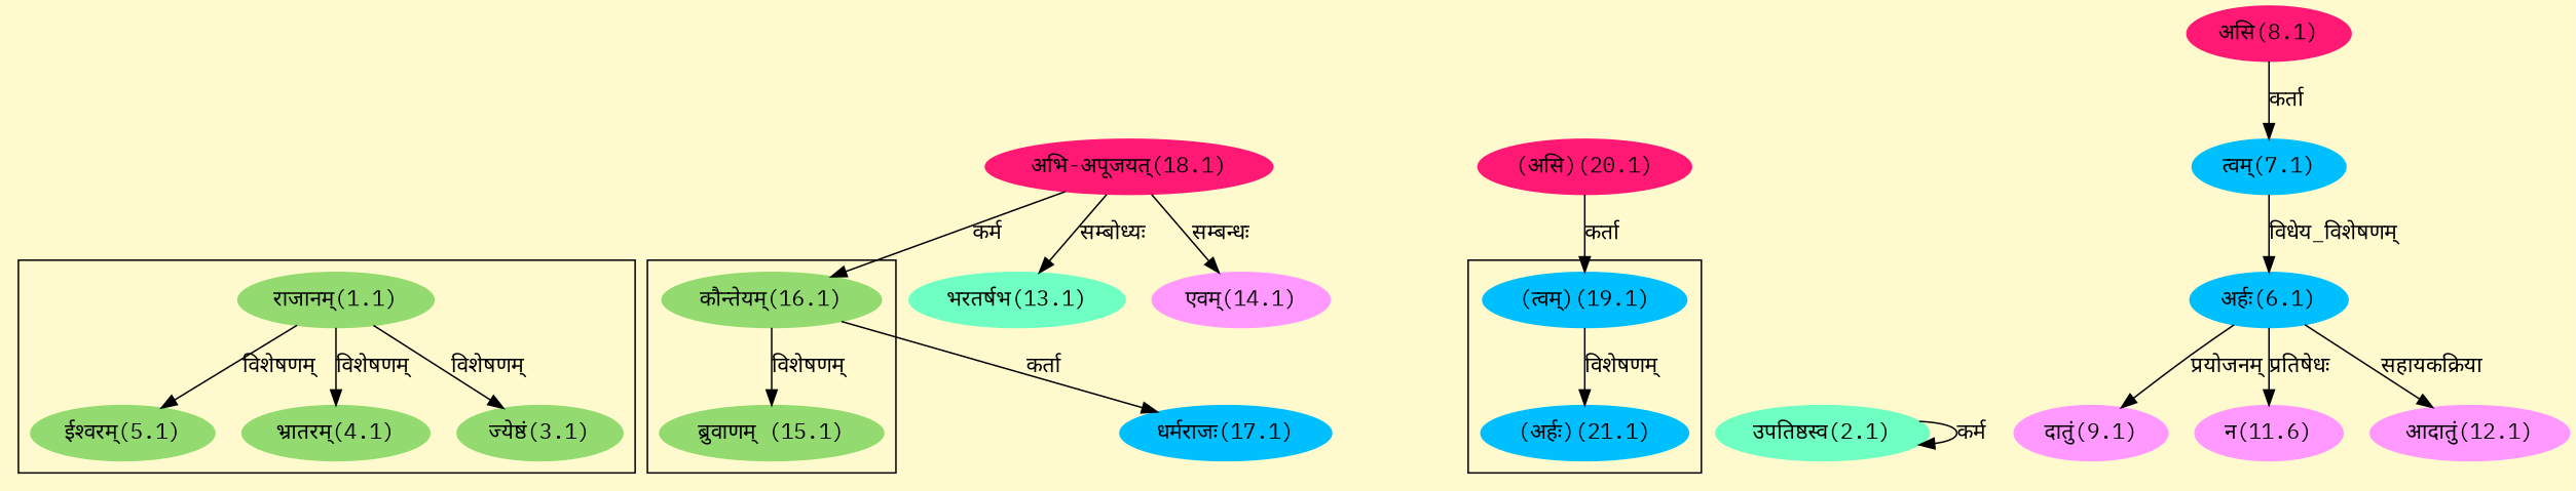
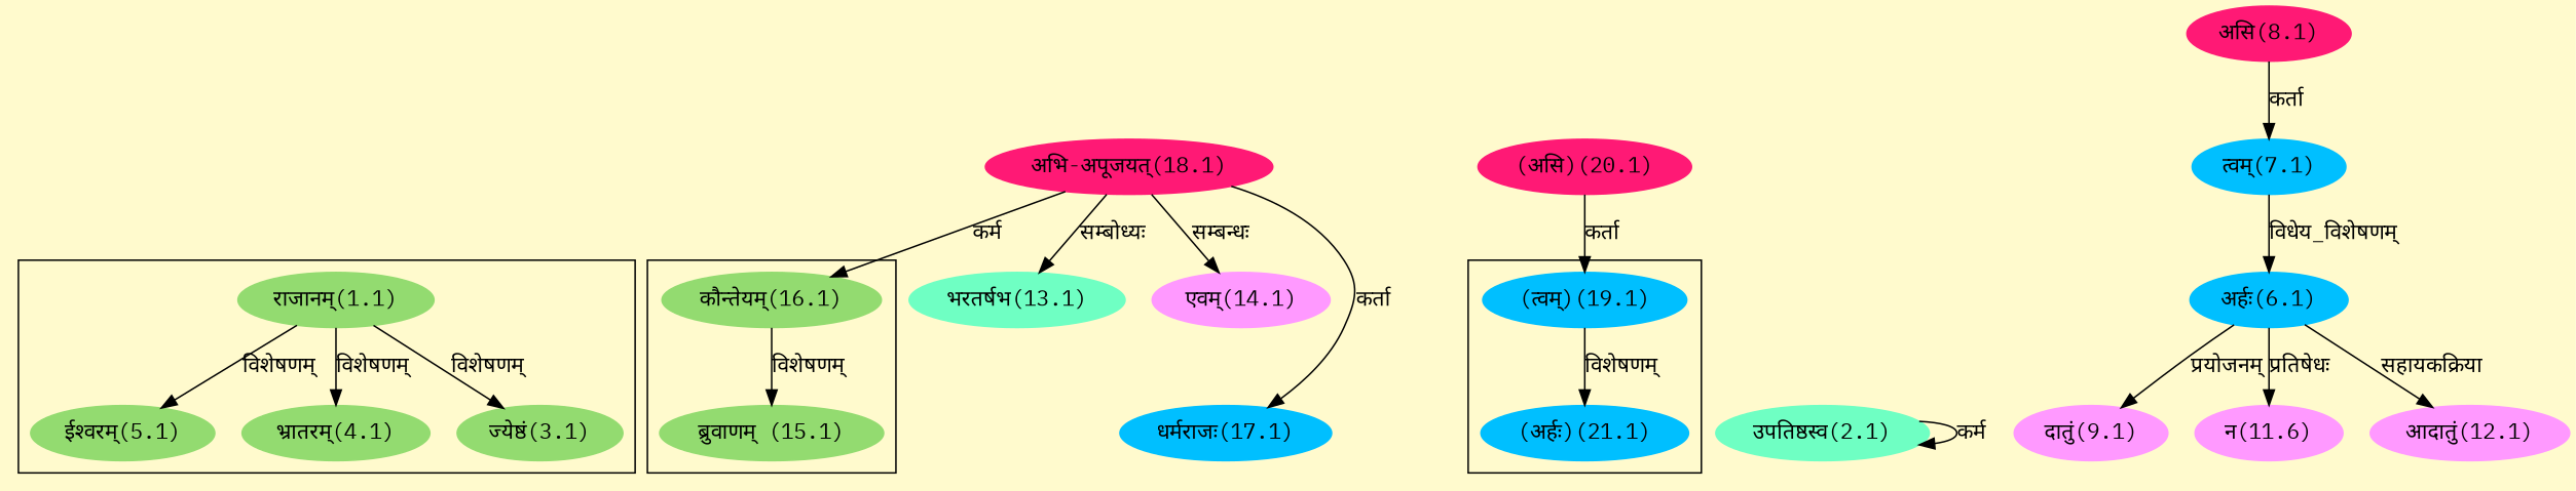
  digraph {
    bgcolor=lemonchiffon1
    compound=true
    fontname="IBM Plex Mono"
    rankdir=BT
    node [color="#93DB70" fontname="IBM Plex Mono" style=filled]
    edge [dir=back fontname="IBM Plex Mono"]
    n1 [label="ज्येष्ठं(3.1)"]
    n2 [label="राजानम्(1.1)"]
    n3 [label="भ्रातरम्(4.1)"]
    n4 [label="ईश्वरम्(5.1)"]
    n5 [label="ब्रुवाणम् (15.1)"]
    n6 [label="कौन्तेयम्(16.1)"]
    n7 [color="#00BFFF" label="(अर्हः)(21.1)"]
    n8 [color="#00BFFF" label="(त्वम्)(19.1)"]
    n9 [color="#FF1975" label="अभि-अपूजयत्(18.1)"]
    n10 [color="#FF1975" label="(असि)(20.1)"]
    n11 [color="#6FFFC3" label="उपतिष्ठस्व(2.1)"]
    n12 [color="#00BFFF" label="अर्हः(6.1)"]
    n13 [color="#00BFFF" label="त्वम्(7.1)"]
    n14 [color="#FF1975" label="असि(8.1)"]
    n15 [color="#FF99FF" label="दातुं(9.1)"]
    n16 [color="#FF99FF" label="न(11.6)"]
    n17 [color="#FF99FF" label="आदातुं(12.1)"]
    n18 [color="#6FFFC3" label="भरतर्षभ(13.1)"]
    n19 [color="#FF99FF" label="एवम्(14.1)"]
    n20 [color="#00BFFF" label="धर्मराजः(17.1)"]
    subgraph cluster_1 {
      n1
      n2
      n3
      n4
    }
    subgraph cluster_2 {
      n5
      n6
    }
    subgraph cluster_3 {
      n7
      n8
    }
    n1 -> n2 [label="विशेषणम्"]
    n3 -> n2 [label="विशेषणम्"]
    n4 -> n2 [label="विशेषणम्"]
    n5 -> n6 [label="विशेषणम्"]
    n6 -> n9 [label="कर्म"]
    n7 -> n8 [label="विशेषणम्"]
    n8 -> n10 [label="कर्ता"]
    n11 -> n11 [label="कर्म"]
    n12 -> n13 [label="विधेय_विशेषणम्"]
    n13 -> n14 [label="कर्ता"]
    n15 -> n12 [label="प्रयोजनम्"]
    n16 -> n12 [label="प्रतिषेधः"]
    n17 -> n12 [label="सहायकक्रिया"]
    n18 -> n9 [label="सम्बोध्यः"]
    n19 -> n9 [label="सम्बन्धः"]
-   n20 -> n6 [label="कर्ता"]
+   n20 -> n9 [label="कर्ता"]
  }
